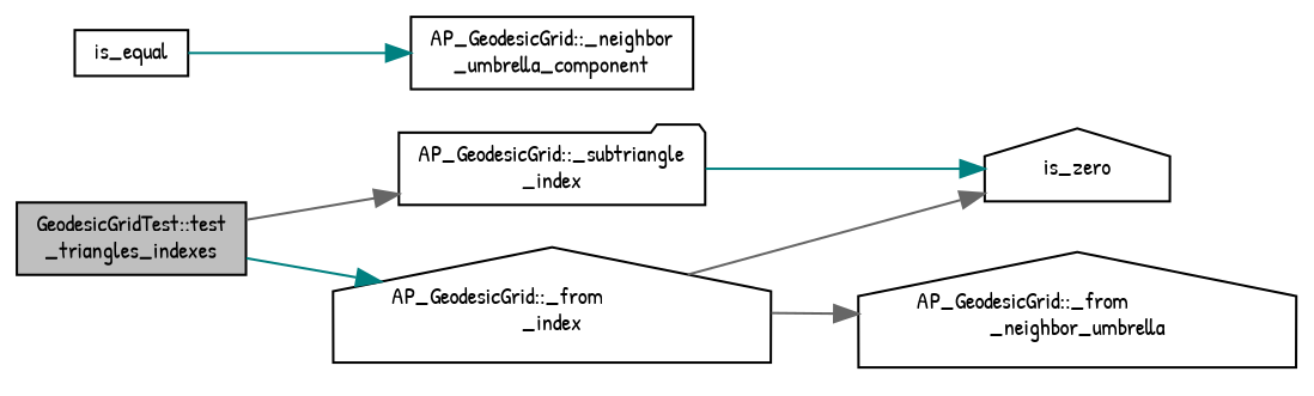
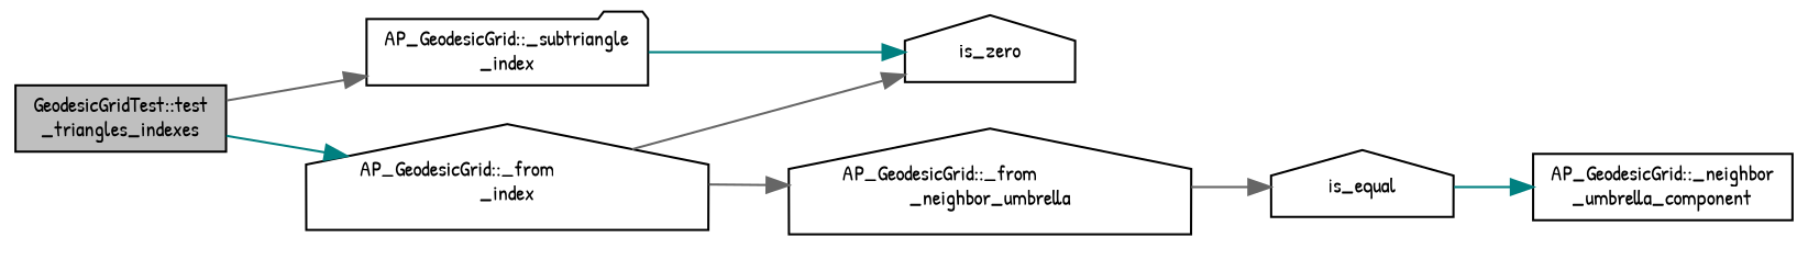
  digraph {
    fontname="Patrick Hand"
    rankdir=LR
    node [color=black fillcolor=white fontname="Patrick Hand" fontsize=10 shape=house style=filled]
    edge [color=gray40 fontname="Patrick Hand" fontsize=10 labelfontname=Helvetica labelfontsize=10 style=solid]
    n1 [fillcolor=grey75 fontcolor=black height=0.2 label="GeodesicGridTest::test\l_triangles_indexes" shape=box width=0.4]
    n2 [height=0.2 label="AP_GeodesicGrid::_from\l_index" width=0.4]
    n3 [height=0.2 label="AP_GeodesicGrid::_subtriangle\l_index" shape=folder width=0.4]
    n4 [height=0.2 label=is_zero width=0.4]
    n5 [height=0.2 label="AP_GeodesicGrid::_from\l_neighbor_umbrella" width=0.4]
-   n6 [height=0.2 label=is_equal shape=box width=0.4]
+   n6 [height=0.2 label=is_equal width=0.4]
    n7 [height=0.2 label="AP_GeodesicGrid::_neighbor\l_umbrella_component" shape=box width=0.4]
    n1 -> n2 [color=teal]
    n1 -> n3
    n2 -> n4
    n2 -> n5
    n3 -> n4 [color=teal]
+   n5 -> n6
    n6 -> n7 [color=teal]
  }
